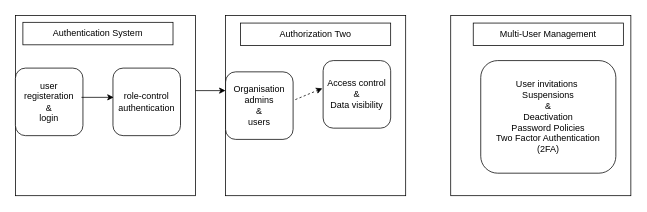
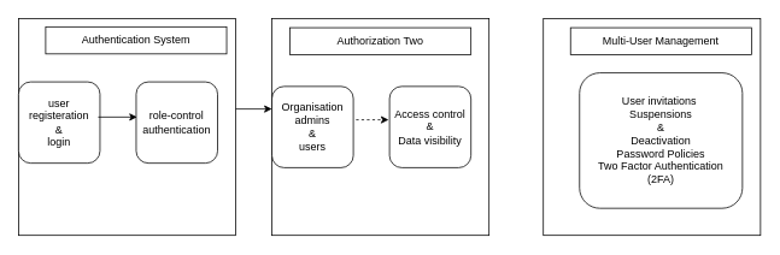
  <mxCell id="0" />
  <mxCell id="1" parent="0" />
  <mxCell id="2" value="" style="whiteSpace=wrap;html=1;aspect=fixed;" vertex="1" parent="1"><mxGeometry x="20" y="20" width="240" height="240" as="geometry" /></mxCell>
  <mxCell id="3" value="" style="edgeStyle=none;orthogonalLoop=1;jettySize=auto;html=1;rounded=0;" edge="1" parent="1"><mxGeometry width="100" relative="1" as="geometry"><mxPoint x="260" y="120" as="sourcePoint" /><mxPoint x="300" y="120" as="targetPoint" /><Array as="points" /></mxGeometry></mxCell>
  <mxCell id="4" value="" style="whiteSpace=wrap;html=1;aspect=fixed;" vertex="1" parent="1"><mxGeometry x="300" y="20" width="240" height="240" as="geometry" /></mxCell>
  <mxCell id="5" value="" style="whiteSpace=wrap;html=1;aspect=fixed;" vertex="1" parent="1"><mxGeometry x="600" y="20" width="240" height="240" as="geometry" /></mxCell>
- <mxCell id="6" value="Authentication System" style="rounded=0;whiteSpace=wrap;html=1;" vertex="1" parent="1"><mxGeometry x="30" y="29" width="200" height="30" as="geometry" /></mxCell>
+ <mxCell id="6" value="Authentication System" style="rounded=0;whiteSpace=wrap;html=1;" vertex="1" parent="1"><mxGeometry x="50" y="29" width="200" height="30" as="geometry" /></mxCell>
  <mxCell id="7" value="Authorization Two" style="rounded=0;whiteSpace=wrap;html=1;" vertex="1" parent="1"><mxGeometry x="320" y="30" width="200" height="30" as="geometry" /></mxCell>
  <mxCell id="8" value="Multi-User Management" style="rounded=0;whiteSpace=wrap;html=1;" vertex="1" parent="1"><mxGeometry x="630" y="30" width="200" height="30" as="geometry" /></mxCell>
  <mxCell id="9" value="user registeration&lt;br&gt;&amp;amp;&lt;br&gt;login" style="rounded=1;whiteSpace=wrap;html=1;" vertex="1" parent="1"><mxGeometry x="20" y="90" width="90" height="90" as="geometry" /></mxCell>
  <mxCell id="10" value="role-control&lt;br&gt;authentication" style="rounded=1;whiteSpace=wrap;html=1;" vertex="1" parent="1"><mxGeometry x="150" y="90" width="90" height="90" as="geometry" /></mxCell>
  <mxCell id="11" value="Organisation admins&lt;br&gt;&amp;amp;&lt;br&gt;users" style="rounded=1;whiteSpace=wrap;html=1;" vertex="1" parent="1"><mxGeometry x="300" y="95" width="90" height="90" as="geometry" /></mxCell>
- <mxCell id="12" value="Access control&lt;br&gt;&amp;amp;&lt;br&gt;Data visibility" style="rounded=1;whiteSpace=wrap;html=1;" vertex="1" parent="1"><mxGeometry x="430" y="80" width="90" height="90" as="geometry" /></mxCell>
+ <mxCell id="12" value="Access control&lt;br&gt;&amp;amp;&lt;br&gt;Data visibility" style="rounded=1;whiteSpace=wrap;html=1;" vertex="1" parent="1"><mxGeometry x="430" y="95" width="90" height="90" as="geometry" /></mxCell>
  <mxCell id="13" value="User invitations&amp;nbsp;&lt;br&gt;Suspensions&lt;br&gt;&amp;amp;&lt;br&gt;Deactivation&lt;br&gt;Password Policies&lt;br&gt;Two Factor Authentication&lt;br&gt;(2FA)" style="rounded=1;whiteSpace=wrap;html=1;" vertex="1" parent="1"><mxGeometry x="640" y="80" width="180" height="150" as="geometry" /></mxCell>
  <mxCell id="14" value="" style="edgeStyle=none;orthogonalLoop=1;jettySize=auto;html=1;rounded=0;exitX=0.978;exitY=0.433;exitDx=0;exitDy=0;exitPerimeter=0;entryX=0.011;entryY=0.433;entryDx=0;entryDy=0;entryPerimeter=0;" edge="1" parent="1" source="9" target="10"><mxGeometry width="100" relative="1" as="geometry"><mxPoint x="270" y="130" as="sourcePoint" /><mxPoint x="310" y="130" as="targetPoint" /><Array as="points" /></mxGeometry></mxCell>
  <mxCell id="15" value="" style="edgeStyle=none;orthogonalLoop=1;jettySize=auto;html=1;rounded=0;entryX=-0.011;entryY=0.411;entryDx=0;entryDy=0;entryPerimeter=0;exitX=1.033;exitY=0.411;exitDx=0;exitDy=0;exitPerimeter=0;dashed=1;" edge="1" parent="1" source="11" target="12"><mxGeometry width="100" relative="1" as="geometry"><mxPoint x="270" y="130" as="sourcePoint" /><mxPoint x="310" y="130" as="targetPoint" /><Array as="points" /></mxGeometry></mxCell>
